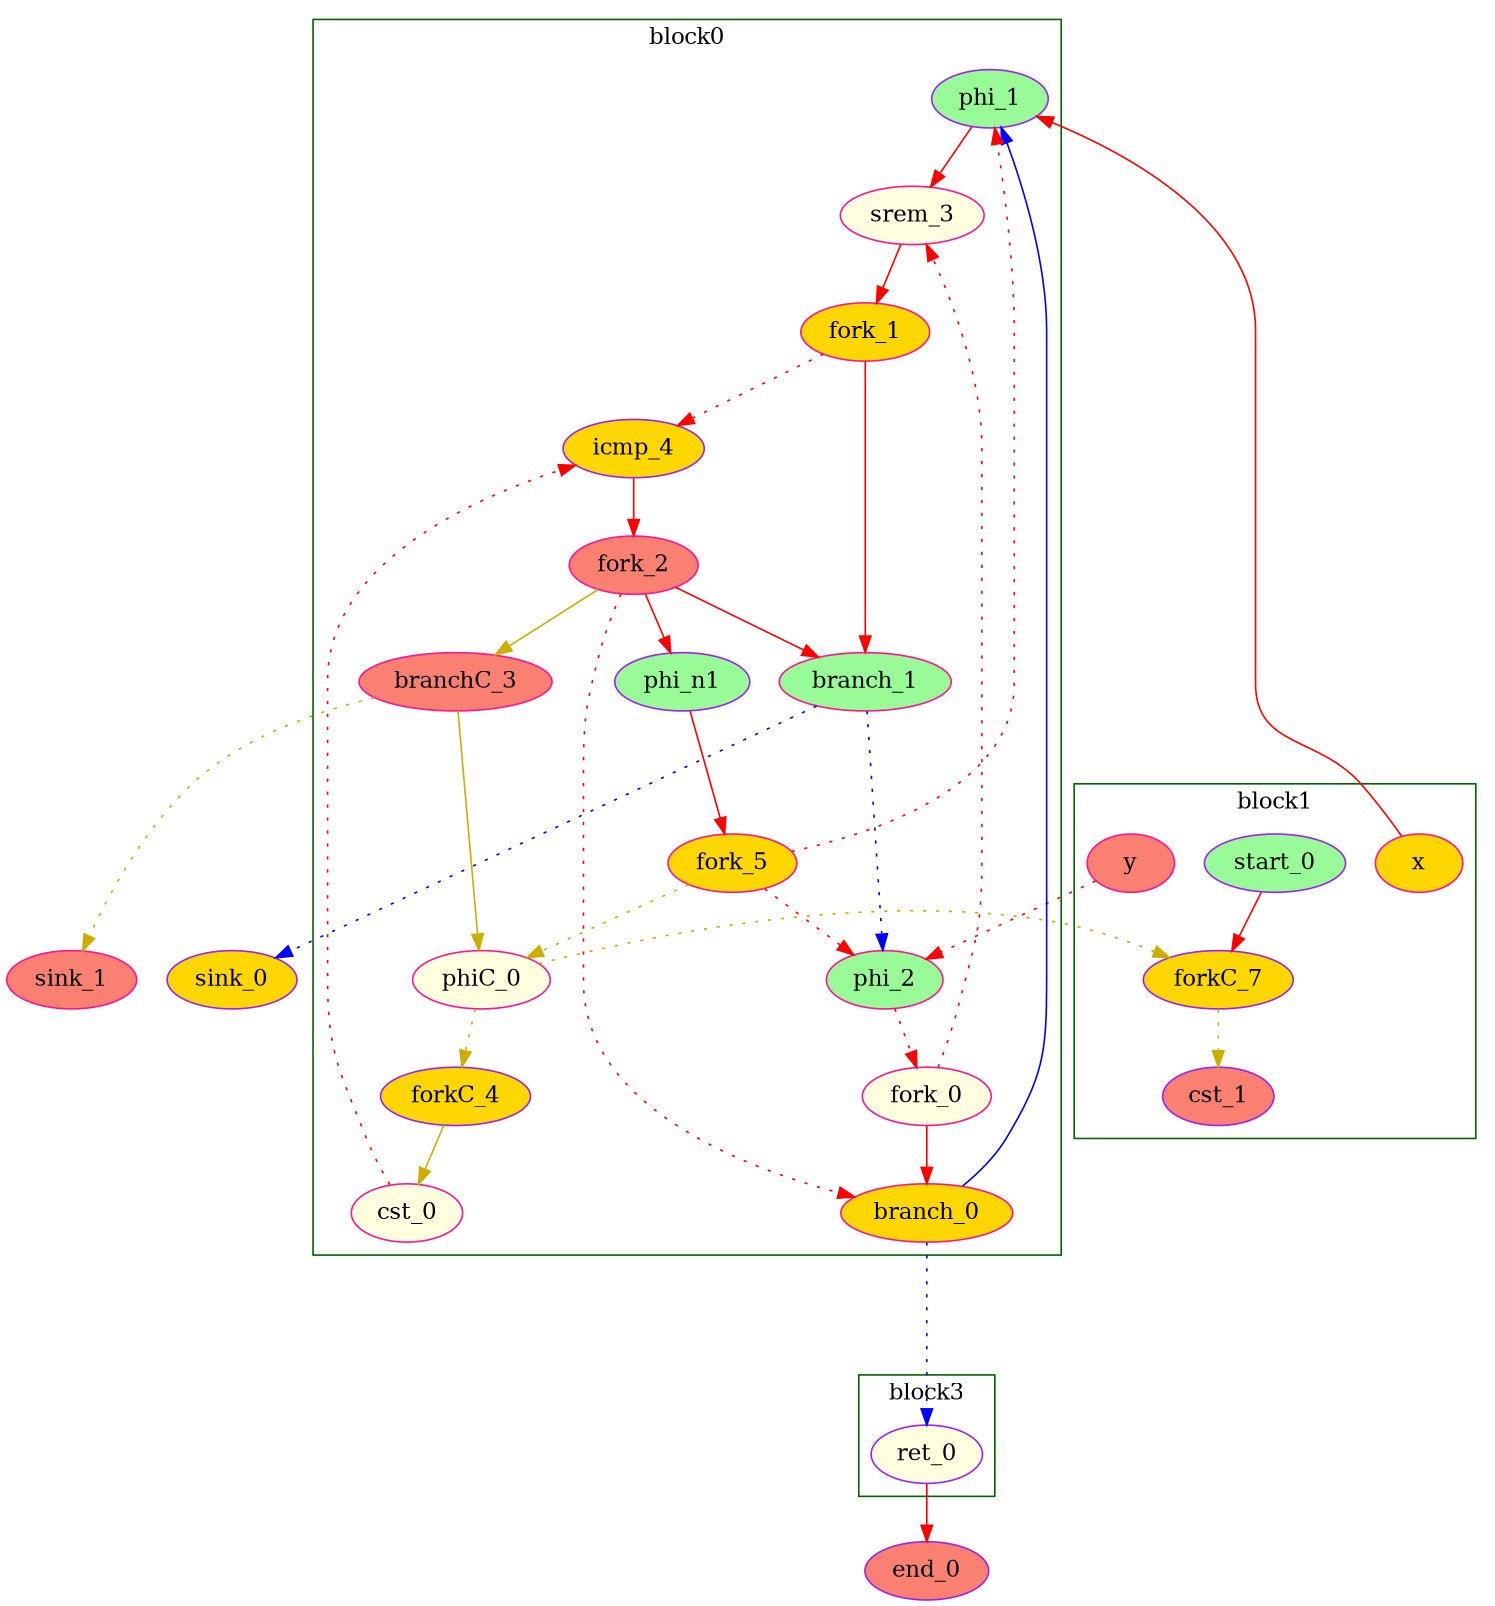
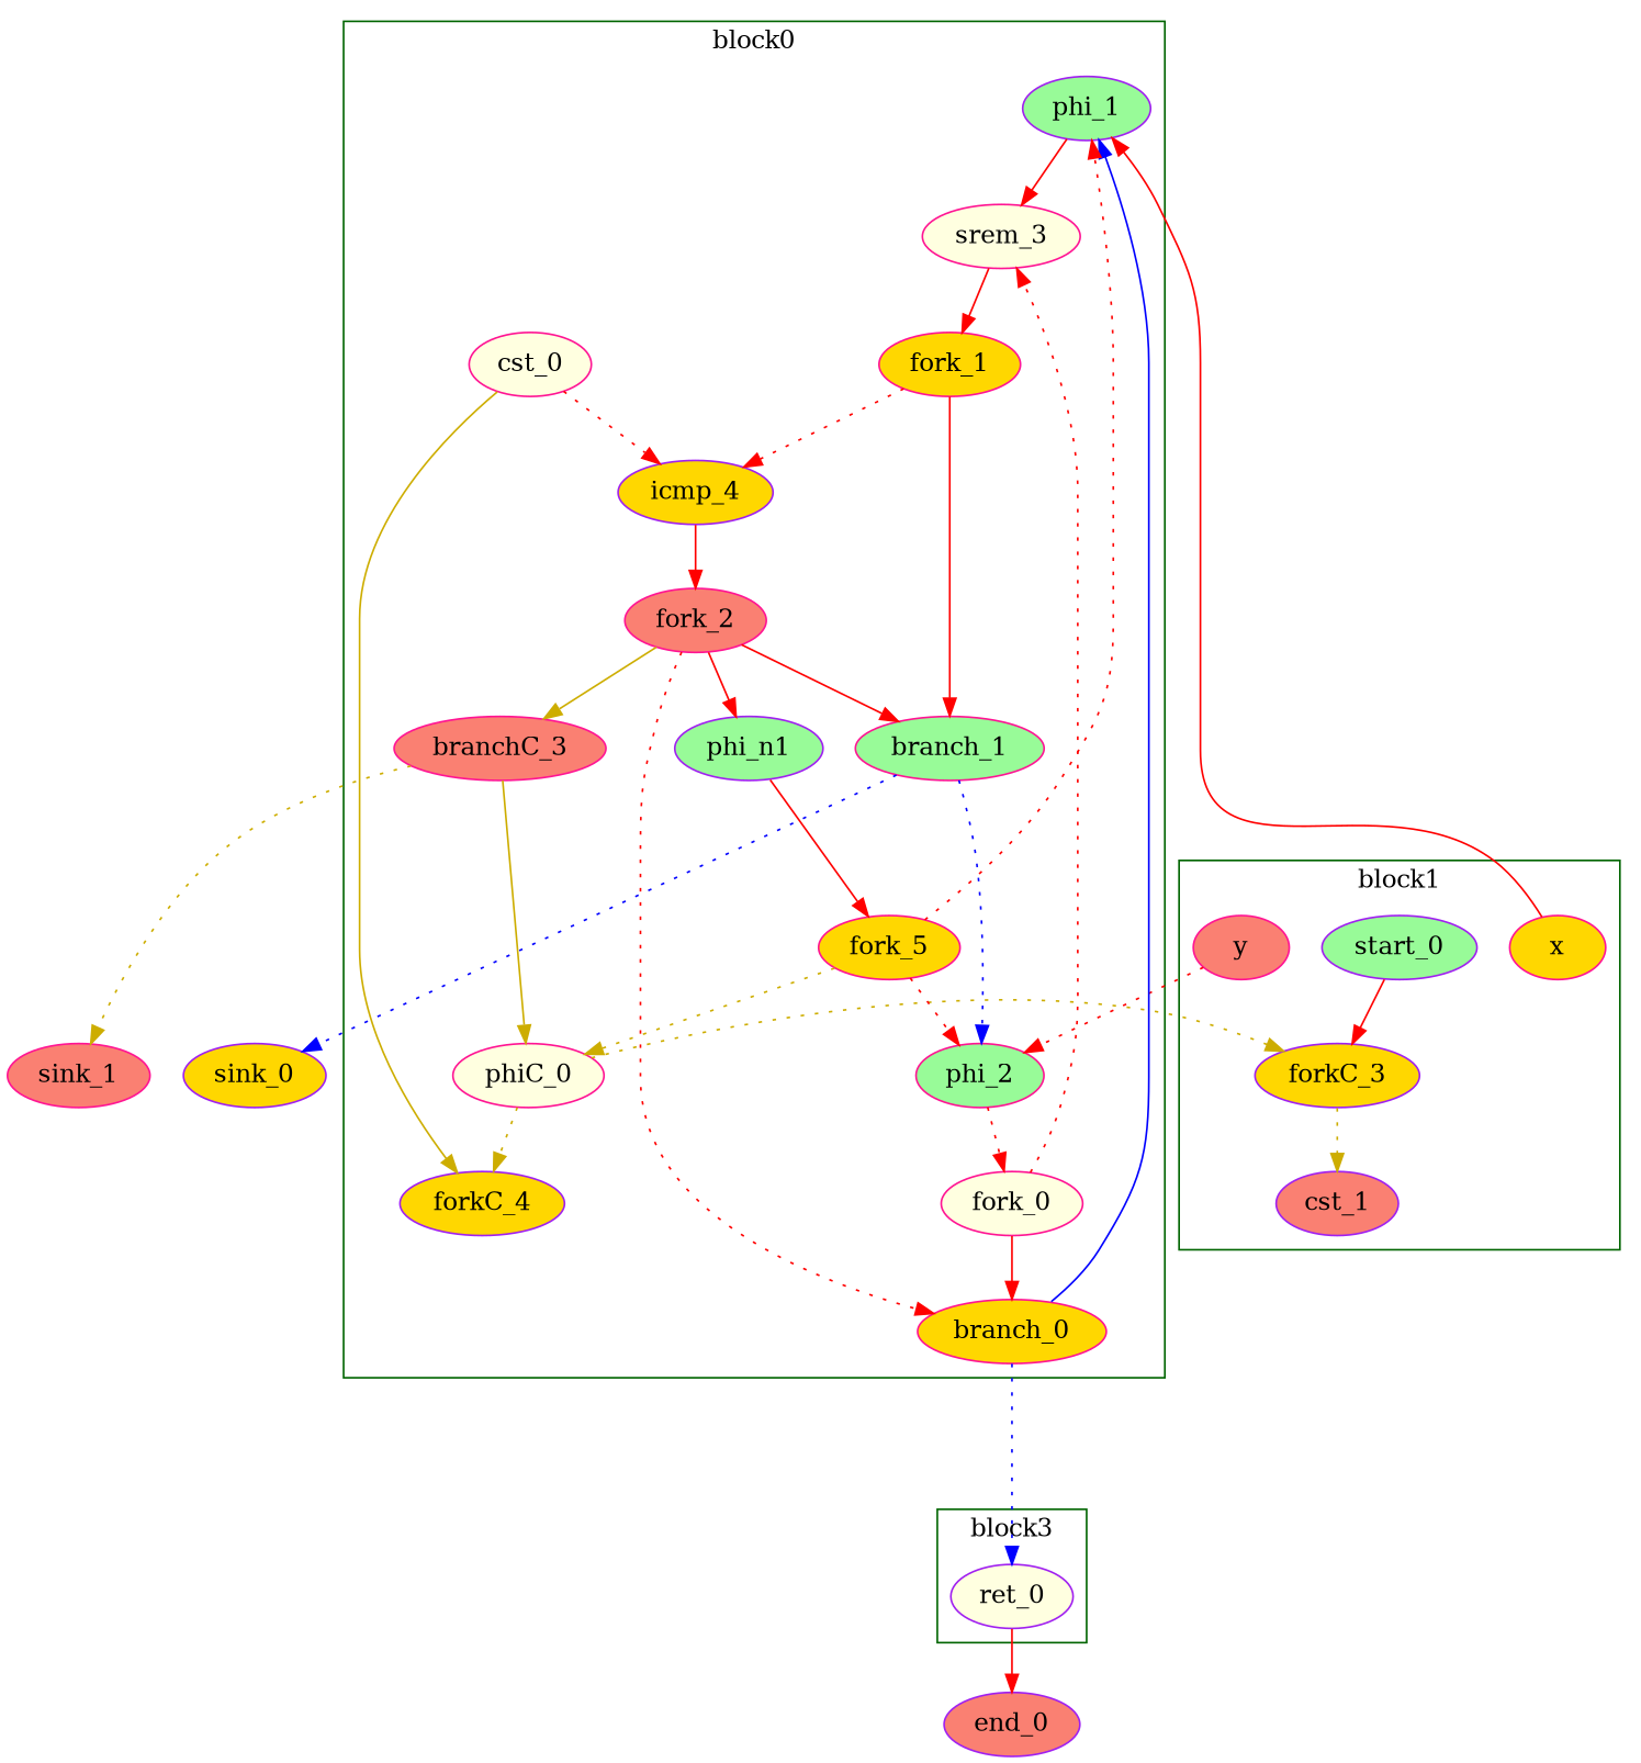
  digraph {
    splines=spline
    node [bbID=2 color=deeppink fillcolor=gold in="in1:0" out="out1:32" style=filled tagged=false tagger_id=-1 taggers_num=0 type=Fork]
    edge [color=red from=out1 style=dotted to=in1]
    x [bbID=1 in="in1:32" type=Entry]
    y [bbID=1 fillcolor=salmon in="in1:32" type=Entry]
    start_0 [bbID=1 color=purple control=true fillcolor=palegreen out="out1:0" type=Entry]
    cst_1 [bbID=1 color=purple fillcolor=salmon type=Constant value="0x00000000"]
-   forkC_3 [bbID=1 color=purple out="out1:0 out2:0 " label=forkC_7]
+   forkC_3 [bbID=1 color=purple out="out1:0 out2:0 "]
    phi_1 [color=purple delay=0.366 fillcolor=palegreen in="in1?:1 in2:32 in3:32 " type=Mux]
    phi_2 [delay=0.366 fillcolor=palegreen in="in1?:1 in2:32 in3:32 " type=Mux]
    srem_3 [II=1 delay=0.000 fillcolor=lightyellow in="in1:32 in2:32 " latency=0 op=srem_op out="out1:32 " type=Operator]
    cst_0 [fillcolor=lightyellow type=Constant value="0x00000000"]
    icmp_4 [II=1 color=purple delay=1.530 in="in1:32 in2:32 " latency=0 op=icmp_eq_op out="out1:1 " type=Operator]
    phiC_0 [delay=0.166 fillcolor=lightyellow in="in1?:1 in2:0 in3:0 " out="out1:0" type=Mux]
    branch_0 [in="in1:32 in2?:1" out="out1+:32 out2-:32" type=Branch]
    phi_n1 [color=purple delay=0.366 fillcolor=palegreen in="in1:1 " out="out1:1" type="init Bool false"]
    branch_1 [fillcolor=palegreen in="in1:32 in2?:1" out="out1+:32 out2-:32" type=Branch]
    branchC_3 [fillcolor=salmon in="in1:0 in2?:1" out="out1+:0 out2-:0" type=Branch]
    fork_0 [fillcolor=lightyellow in="in1:32" out="out1:32 out2:32 "]
    fork_1 [in="in1:32" out="out1:32 out2:32 "]
    fork_2 [fillcolor=salmon in="in1:1" out="out1:1 out2:1 out3:1 out4:1 "]
    forkC_4 [color=purple out="out1:0 out2:0 "]
    fork_5 [in="in1:1" out="out1:1 out2:1 out3:1 "]
    ret_0 [II=1 bbID=3 color=purple delay=0.000 fillcolor=lightyellow in="in1:32 " latency=0 op=ret_op out="out1:32 " type=Operator]
    sink_0 [bbID=0 color=purple in="in1:32" type=Sink out="" tagged="" tagger_id="" taggers_num=""]
    sink_1 [bbID=0 fillcolor=salmon type=Sink out="" tagged="" tagger_id="" taggers_num=""]
    end_0 [bbID=0 color=purple fillcolor=salmon in=" in1:32 " type=Exit tagged="" tagger_id="" taggers_num=""]
    subgraph cluster_1 {
      color=darkgreen
      label=block1
      x
      y
      start_0
      cst_1
      forkC_3
    }
    subgraph cluster_2 {
      color=darkgreen
      label=block0
      phi_1
      phi_2
      srem_3
      cst_0
      icmp_4
      phiC_0
      branch_0
      phi_n1
      branch_1
      branchC_3
      fork_0
      fork_1
      fork_2
      forkC_4
      fork_5
    }
    subgraph cluster_3 {
      color=darkgreen
      label=block3
      ret_0
    }
    x -> phi_1 [style=solid to=in2]
    y -> phi_2 [to=in2]
    start_0 -> forkC_3 [style=solid]
    forkC_3 -> cst_1 [color=gold3 from=out2]
    phi_1 -> srem_3 [style=solid]
    phi_2 -> fork_0
    srem_3 -> fork_1 [style=solid]
    cst_0 -> icmp_4 [to=in2]
    icmp_4 -> fork_2 [style=solid]
    phiC_0 -> forkC_3 [color=gold3 to=in2]
    phiC_0 -> forkC_4 [color=gold3]
    branch_0 -> phi_1 [color=blue minlen=3 style=solid to=in3]
    branch_0 -> ret_0 [color=blue from=out2 minlen=3]
    phi_n1 -> fork_5 [style=solid]
    branch_1 -> phi_2 [color=blue minlen=3 to=in3]
    branch_1 -> sink_0 [color=blue from=out2 minlen=3]
    branchC_3 -> phiC_0 [color=gold3 minlen=3 style=solid to=in3]
    branchC_3 -> sink_1 [color=gold3 from=out2 minlen=3]
    fork_0 -> srem_3 [to=in2]
    fork_0 -> branch_0 [from=out2 style=solid]
    fork_1 -> icmp_4
    fork_1 -> branch_1 [from=out2 style=solid]
    fork_2 -> branch_0 [from=out2 to=in2]
    fork_2 -> phi_n1 [style=solid]
    fork_2 -> branch_1 [from=out3 style=solid to=in2]
    fork_2 -> branchC_3 [color=gold3 from=out4 style=solid to=in2]
-   forkC_4 -> cst_0 [color=gold3 style=solid]
+   cst_0 -> forkC_4 [color=gold3 style=solid]
    fork_5 -> phi_1
    fork_5 -> phi_2 [from=out2]
    fork_5 -> phiC_0 [color=gold3 from=out3]
    ret_0 -> end_0 [style=solid]
  }
